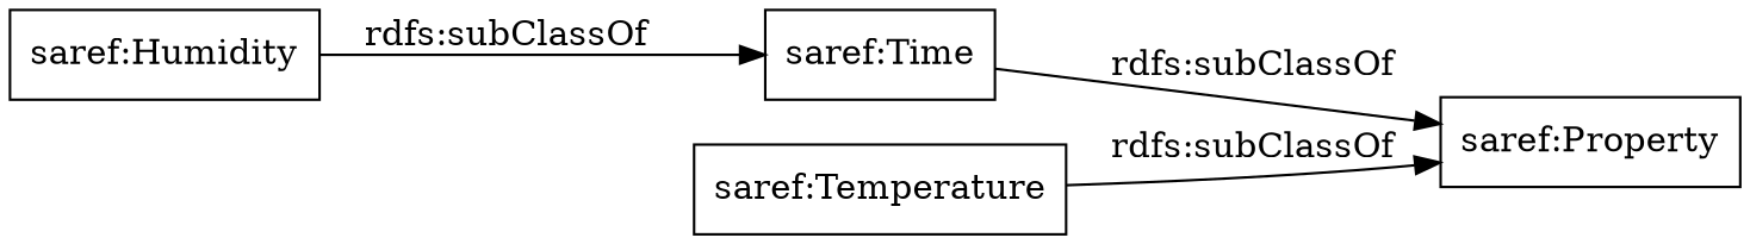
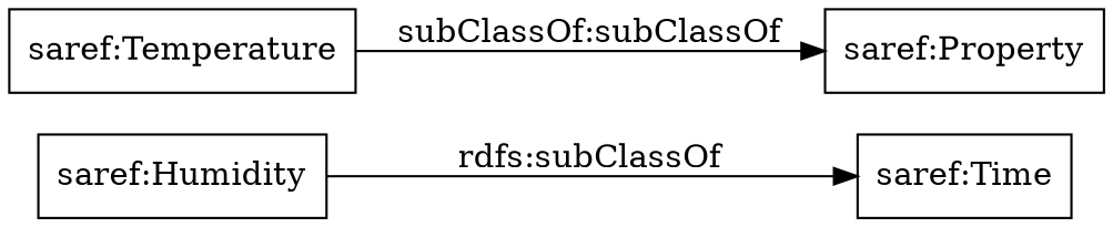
  digraph {
    rankdir=LR
    node [color=black shape=rectangle]
    "saref:Humidity"
    "saref:Time"
    "saref:Property"
    "saref:Temperature"
    "saref:Humidity" -> "saref:Time" [label="rdfs:subClassOf"]
-   "saref:Time" -> "saref:Property" [label="rdfs:subClassOf"]
-   "saref:Temperature" -> "saref:Property" [label="rdfs:subClassOf"]
+   "saref:Temperature" -> "saref:Property" [label="subClassOf:subClassOf"]
  }
